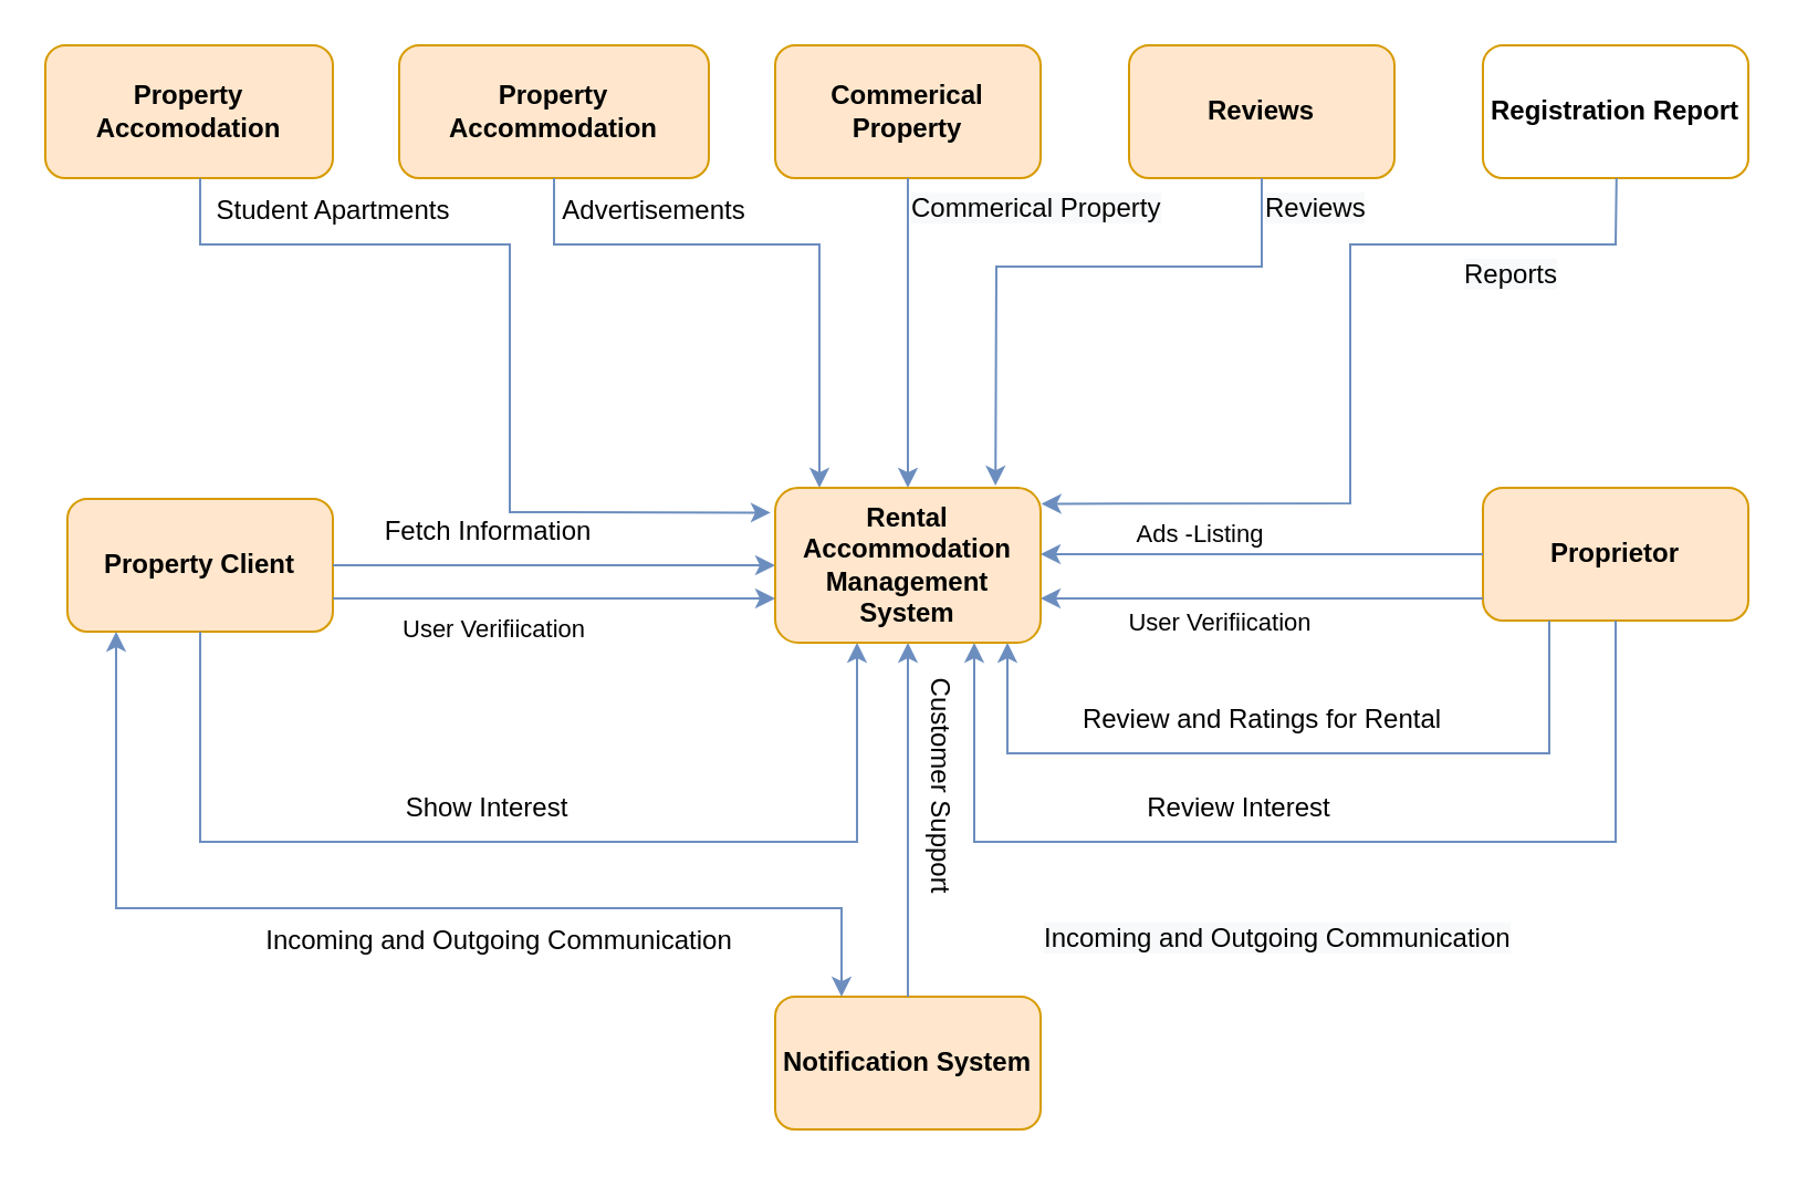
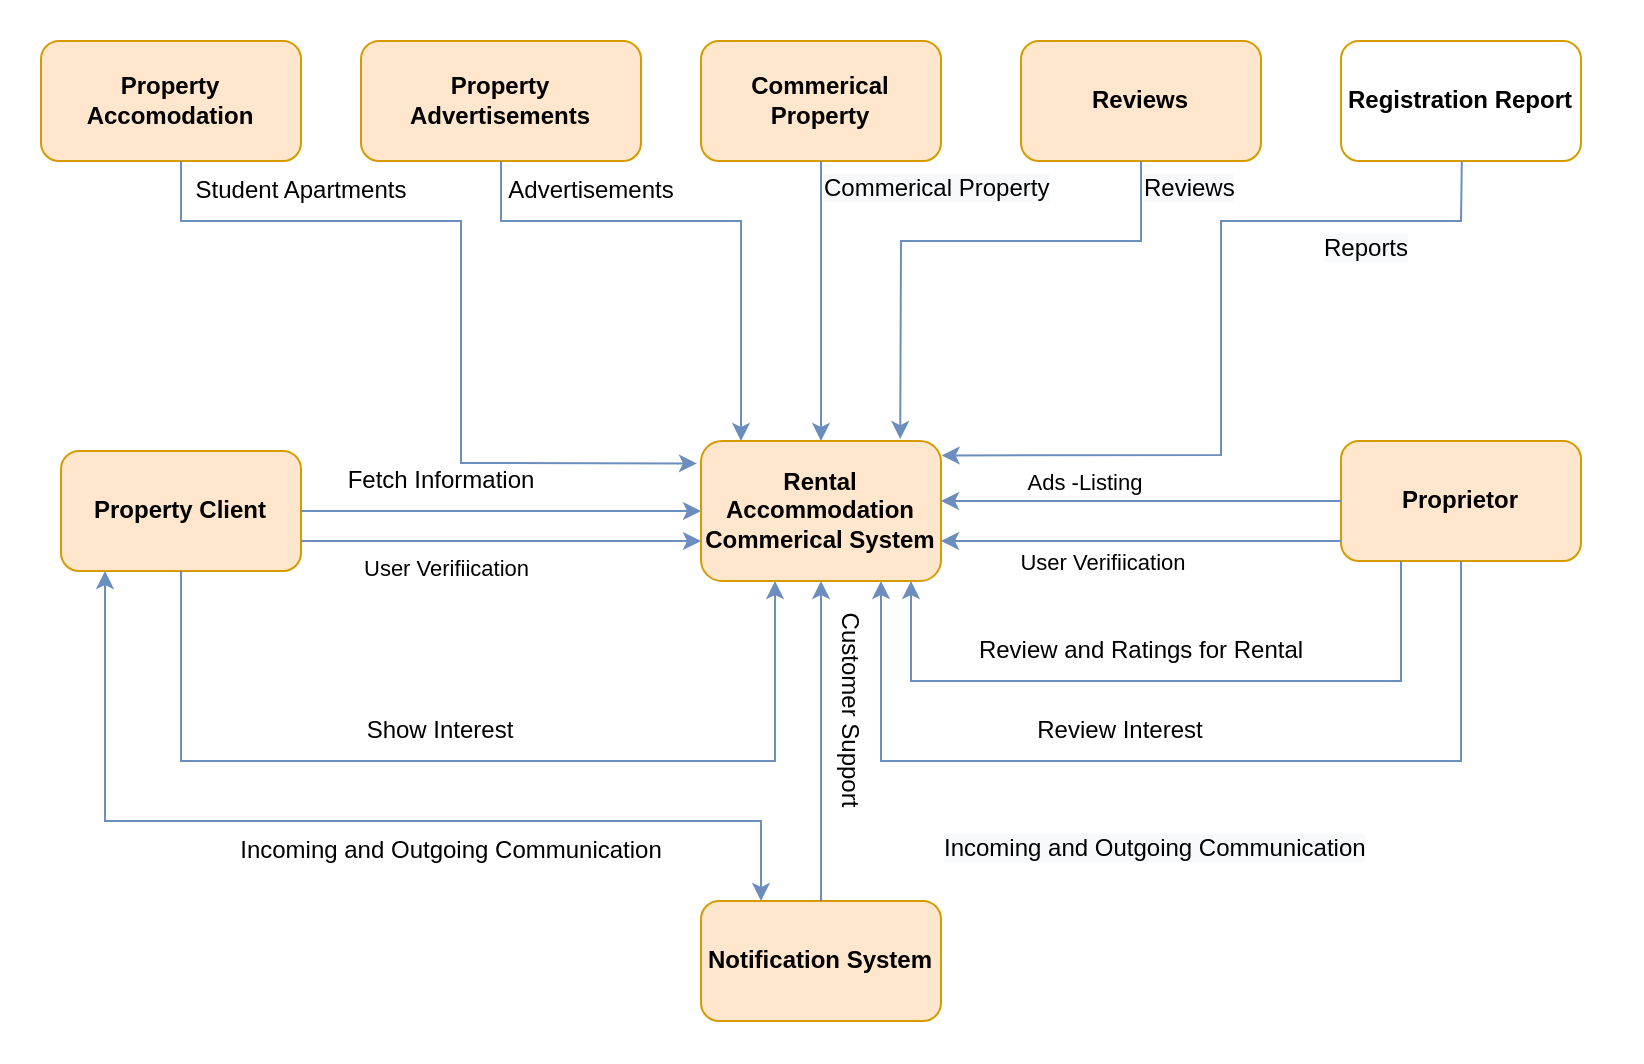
  <mxCell id="0" />
  <mxCell id="1" parent="0" />
  <mxCell id="2" value="&lt;b&gt;Property Accomodation&lt;/b&gt;" style="rounded=1;whiteSpace=wrap;html=1;fillColor=#ffe6cc;strokeColor=#d79b00;" parent="1" vertex="1"><mxGeometry x="20" y="20" width="130" height="60" as="geometry" /></mxCell>
- <mxCell id="3" value="&lt;b&gt;Property Accommodation&lt;/b&gt;" style="rounded=1;whiteSpace=wrap;html=1;fillColor=#ffe6cc;strokeColor=#d79b00;" parent="1" vertex="1"><mxGeometry x="180" y="20" width="140" height="60" as="geometry" /></mxCell>
+ <mxCell id="3" value="&lt;b&gt;Property Advertisements&lt;/b&gt;" style="rounded=1;whiteSpace=wrap;html=1;fillColor=#ffe6cc;strokeColor=#d79b00;" parent="1" vertex="1"><mxGeometry x="180" y="20" width="140" height="60" as="geometry" /></mxCell>
  <mxCell id="4" value="&lt;b&gt;Commerical Property&lt;/b&gt;" style="rounded=1;whiteSpace=wrap;html=1;fillColor=#ffe6cc;strokeColor=#d79b00;" parent="1" vertex="1"><mxGeometry x="350" y="20" width="120" height="60" as="geometry" /></mxCell>
  <mxCell id="5" value="&lt;b&gt;Reviews&lt;/b&gt;" style="rounded=1;whiteSpace=wrap;html=1;fillColor=#ffe6cc;strokeColor=#d79b00;" parent="1" vertex="1"><mxGeometry x="510" y="20" width="120" height="60" as="geometry" /></mxCell>
  <mxCell id="6" value="&lt;b&gt;Registration&amp;nbsp;Report&lt;/b&gt;" style="rounded=1;whiteSpace=wrap;html=1;fillColor=#ffffff;strokeColor=#d79b00;" parent="1" vertex="1"><mxGeometry x="670" y="20" width="120" height="60" as="geometry" /></mxCell>
  <mxCell id="7" value="&lt;b&gt;Property Client&lt;/b&gt;" style="rounded=1;whiteSpace=wrap;html=1;fillColor=#ffe6cc;strokeColor=#d79b00;" parent="1" vertex="1"><mxGeometry x="30" y="225" width="120" height="60" as="geometry" /></mxCell>
  <mxCell id="8" value="&lt;b&gt;Proprietor&lt;/b&gt;" style="rounded=1;whiteSpace=wrap;html=1;fillColor=#ffe6cc;strokeColor=#d79b00;" parent="1" vertex="1"><mxGeometry x="670" y="220" width="120" height="60" as="geometry" /></mxCell>
  <mxCell id="9" value="&lt;b&gt;Notification System&lt;/b&gt;" style="rounded=1;whiteSpace=wrap;html=1;fillColor=#ffe6cc;strokeColor=#d79b00;" parent="1" vertex="1"><mxGeometry x="350" y="450" width="120" height="60" as="geometry" /></mxCell>
  <mxCell id="10" value="" style="endArrow=classic;html=1;rounded=0;entryX=-0.017;entryY=0.16;entryDx=0;entryDy=0;entryPerimeter=0;fillColor=#dae8fc;strokeColor=#6c8ebf;" parent="1" target="23" edge="1"><mxGeometry width="50" height="50" relative="1" as="geometry"><mxPoint x="90" y="80" as="sourcePoint" /><mxPoint x="350" y="237.5" as="targetPoint" /><Array as="points"><mxPoint x="90" y="110" /><mxPoint x="230" y="110" /><mxPoint x="230" y="170" /><mxPoint x="230" y="231" /></Array></mxGeometry></mxCell>
  <mxCell id="11" value="" style="endArrow=classic;html=1;rounded=0;fillColor=#dae8fc;strokeColor=#6c8ebf;" parent="1" edge="1"><mxGeometry width="50" height="50" relative="1" as="geometry"><mxPoint x="250" y="80" as="sourcePoint" /><mxPoint x="370" y="220" as="targetPoint" /><Array as="points"><mxPoint x="250" y="110" /><mxPoint x="280" y="110" /><mxPoint x="370" y="110" /></Array></mxGeometry></mxCell>
  <mxCell id="12" value="" style="endArrow=classic;html=1;rounded=0;entryX=0.83;entryY=-0.014;entryDx=0;entryDy=0;entryPerimeter=0;fillColor=#dae8fc;strokeColor=#6c8ebf;" parent="1" edge="1"><mxGeometry width="50" height="50" relative="1" as="geometry"><mxPoint x="570" y="80" as="sourcePoint" /><mxPoint x="449.6" y="219.02" as="targetPoint" /><Array as="points"><mxPoint x="570" y="120" /><mxPoint x="450" y="120" /></Array></mxGeometry></mxCell>
  <mxCell id="13" value="" style="endArrow=classic;html=1;rounded=0;entryX=1.003;entryY=0.103;entryDx=0;entryDy=0;entryPerimeter=0;fillColor=#dae8fc;strokeColor=#6c8ebf;" parent="1" target="23" edge="1"><mxGeometry width="50" height="50" relative="1" as="geometry"><mxPoint x="730.4" y="80" as="sourcePoint" /><mxPoint x="470" y="237.5" as="targetPoint" /><Array as="points"><mxPoint x="730" y="110" /><mxPoint x="610" y="110" /><mxPoint x="610" y="227" /></Array></mxGeometry></mxCell>
  <mxCell id="14" value="" style="endArrow=classic;html=1;rounded=0;exitX=0.5;exitY=1;exitDx=0;exitDy=0;entryX=0.5;entryY=0;entryDx=0;entryDy=0;fillColor=#dae8fc;strokeColor=#6c8ebf;" parent="1" source="4" edge="1"><mxGeometry width="50" height="50" relative="1" as="geometry"><mxPoint x="520.4" y="80" as="sourcePoint" /><mxPoint x="410" y="220" as="targetPoint" /><Array as="points" /></mxGeometry></mxCell>
  <mxCell id="15" value="" style="endArrow=classic;html=1;rounded=0;elbow=vertical;exitX=1;exitY=0.5;exitDx=0;exitDy=0;entryX=0;entryY=0.5;entryDx=0;entryDy=0;fillColor=#dae8fc;strokeColor=#6c8ebf;" parent="1" source="7" edge="1"><mxGeometry width="50" height="50" relative="1" as="geometry"><mxPoint x="300" y="300" as="sourcePoint" /><mxPoint x="350" y="255" as="targetPoint" /></mxGeometry></mxCell>
  <mxCell id="16" value="" style="endArrow=classic;html=1;rounded=0;elbow=vertical;entryX=1;entryY=0.75;entryDx=0;entryDy=0;fillColor=#dae8fc;strokeColor=#6c8ebf;" parent="1" edge="1"><mxGeometry width="50" height="50" relative="1" as="geometry"><mxPoint x="670" y="270" as="sourcePoint" /><mxPoint x="470" y="270" as="targetPoint" /></mxGeometry></mxCell>
  <mxCell id="17" value="&lt;span&gt;User Verifiication&lt;/span&gt;" style="edgeLabel;html=1;align=center;verticalAlign=middle;resizable=0;points=[];fontStyle=0" vertex="1" connectable="0" parent="16"><mxGeometry x="0.502" y="9" relative="1" as="geometry"><mxPoint x="30" y="1" as="offset" /></mxGeometry></mxCell>
  <mxCell id="18" value="" style="endArrow=classic;html=1;rounded=0;exitX=0.5;exitY=0;exitDx=0;exitDy=0;entryX=0.5;entryY=1;entryDx=0;entryDy=0;fillColor=#dae8fc;strokeColor=#6c8ebf;" parent="1" source="9" edge="1"><mxGeometry width="50" height="50" relative="1" as="geometry"><mxPoint x="420" y="90" as="sourcePoint" /><mxPoint x="410" y="290" as="targetPoint" /><Array as="points" /></mxGeometry></mxCell>
  <mxCell id="19" value="" style="endArrow=classic;html=1;rounded=0;elbow=vertical;exitX=0.5;exitY=1;exitDx=0;exitDy=0;fillColor=#dae8fc;strokeColor=#6c8ebf;" parent="1" source="7" edge="1"><mxGeometry width="50" height="50" relative="1" as="geometry"><mxPoint x="100" y="290" as="sourcePoint" /><mxPoint x="387" y="290" as="targetPoint" /><Array as="points"><mxPoint x="90" y="380" /><mxPoint x="387" y="380" /></Array></mxGeometry></mxCell>
  <mxCell id="20" value="" style="endArrow=classic;startArrow=classic;html=1;exitX=0.25;exitY=0;exitDx=0;exitDy=0;edgeStyle=orthogonalEdgeStyle;fillColor=#dae8fc;strokeColor=#6c8ebf;rounded=0;" parent="1" source="9" edge="1" target="7"><mxGeometry width="50" height="50" relative="1" as="geometry"><mxPoint x="340" y="480" as="sourcePoint" /><mxPoint x="50" y="420" as="targetPoint" /><Array as="points"><mxPoint x="380" y="410" /><mxPoint x="52" y="410" /></Array></mxGeometry></mxCell>
  <mxCell id="21" value="" style="endArrow=classic;html=1;rounded=0;elbow=vertical;exitX=0.5;exitY=1;exitDx=0;exitDy=0;entryX=0.75;entryY=1;entryDx=0;entryDy=0;fillColor=#dae8fc;strokeColor=#6c8ebf;" parent="1" source="8" edge="1"><mxGeometry width="50" height="50" relative="1" as="geometry"><mxPoint x="100" y="295" as="sourcePoint" /><mxPoint x="440" y="290" as="targetPoint" /><Array as="points"><mxPoint x="730" y="380" /><mxPoint x="440" y="380" /></Array></mxGeometry></mxCell>
  <mxCell id="22" value="" style="endArrow=classic;html=1;rounded=0;elbow=vertical;exitX=0.25;exitY=1;exitDx=0;exitDy=0;fillColor=#dae8fc;strokeColor=#6c8ebf;" parent="1" source="8" edge="1"><mxGeometry width="50" height="50" relative="1" as="geometry"><mxPoint x="740" y="290" as="sourcePoint" /><mxPoint x="455" y="290" as="targetPoint" /><Array as="points"><mxPoint x="700" y="340" /><mxPoint x="455" y="340" /></Array></mxGeometry></mxCell>
- <mxCell id="23" value="&lt;b&gt;Rental Accommodation&lt;br&gt;Management System&lt;/b&gt;" style="rounded=1;whiteSpace=wrap;html=1;fillColor=#ffe6cc;strokeColor=#d79b00;" vertex="1" parent="1"><mxGeometry x="350" y="220" width="120" height="70" as="geometry" /></mxCell>
+ <mxCell id="23" value="&lt;b&gt;Rental Accommodation&lt;br&gt;Commerical System&lt;/b&gt;" style="rounded=1;whiteSpace=wrap;html=1;fillColor=#ffe6cc;strokeColor=#d79b00;" vertex="1" parent="1"><mxGeometry x="350" y="220" width="120" height="70" as="geometry" /></mxCell>
  <mxCell id="24" value="Student Apartments" style="text;html=1;align=center;verticalAlign=middle;resizable=0;points=[];autosize=1;strokeColor=none;fillColor=none;" vertex="1" parent="1"><mxGeometry x="85" y="80" width="130" height="30" as="geometry" /></mxCell>
  <mxCell id="25" value="&lt;span style=&quot;color: rgb(0, 0, 0); font-family: Helvetica; font-size: 12px; font-style: normal; font-variant-ligatures: normal; font-variant-caps: normal; font-weight: 400; letter-spacing: normal; orphans: 2; text-align: center; text-indent: 0px; text-transform: none; widows: 2; word-spacing: 0px; -webkit-text-stroke-width: 0px; background-color: rgb(248, 249, 250); text-decoration-thickness: initial; text-decoration-style: initial; text-decoration-color: initial; float: none; display: inline !important;&quot;&gt;Commerical Property&lt;/span&gt;" style="text;whiteSpace=wrap;html=1;" vertex="1" parent="1"><mxGeometry x="410" y="80" width="150" height="40" as="geometry" /></mxCell>
  <mxCell id="26" value="Advertisements" style="text;html=1;align=center;verticalAlign=middle;resizable=0;points=[];autosize=1;strokeColor=none;fillColor=none;" vertex="1" parent="1"><mxGeometry x="240" y="80" width="110" height="30" as="geometry" /></mxCell>
  <mxCell id="27" value="&lt;span style=&quot;color: rgb(0, 0, 0); font-family: Helvetica; font-size: 12px; font-style: normal; font-variant-ligatures: normal; font-variant-caps: normal; font-weight: 400; letter-spacing: normal; orphans: 2; text-align: center; text-indent: 0px; text-transform: none; widows: 2; word-spacing: 0px; -webkit-text-stroke-width: 0px; background-color: rgb(248, 249, 250); text-decoration-thickness: initial; text-decoration-style: initial; text-decoration-color: initial; float: none; display: inline !important;&quot;&gt;Reviews&lt;/span&gt;" style="text;whiteSpace=wrap;html=1;" vertex="1" parent="1"><mxGeometry x="570" y="80" width="80" height="40" as="geometry" /></mxCell>
  <mxCell id="28" value="&lt;span style=&quot;color: rgb(0, 0, 0); font-family: Helvetica; font-size: 12px; font-style: normal; font-variant-ligatures: normal; font-variant-caps: normal; font-weight: 400; letter-spacing: normal; orphans: 2; text-align: center; text-indent: 0px; text-transform: none; widows: 2; word-spacing: 0px; -webkit-text-stroke-width: 0px; background-color: rgb(248, 249, 250); text-decoration-thickness: initial; text-decoration-style: initial; text-decoration-color: initial; float: none; display: inline !important;&quot;&gt;Reports&lt;/span&gt;" style="text;whiteSpace=wrap;html=1;" vertex="1" parent="1"><mxGeometry x="660" y="110" width="140" height="40" as="geometry" /></mxCell>
  <mxCell id="29" value="" style="endArrow=classic;html=1;rounded=0;elbow=vertical;exitX=0;exitY=0.5;exitDx=0;exitDy=0;fillColor=#dae8fc;strokeColor=#6c8ebf;" edge="1" parent="1" source="8"><mxGeometry width="50" height="50" relative="1" as="geometry"><mxPoint x="680" y="272" as="sourcePoint" /><mxPoint x="470" y="250" as="targetPoint" /><Array as="points"><mxPoint x="580" y="250" /></Array></mxGeometry></mxCell>
  <mxCell id="30" value="&lt;span style=&quot;font-weight: normal;&quot;&gt;Ads -Listing&lt;/span&gt;" style="edgeLabel;html=1;align=center;verticalAlign=middle;resizable=0;points=[];fontStyle=1" vertex="1" connectable="0" parent="29"><mxGeometry x="0.292" y="-7" relative="1" as="geometry"><mxPoint y="-3" as="offset" /></mxGeometry></mxCell>
  <mxCell id="31" value="Fetch Information" style="text;html=1;align=center;verticalAlign=middle;resizable=0;points=[];autosize=1;strokeColor=none;fillColor=none;" vertex="1" parent="1"><mxGeometry x="160" y="225" width="120" height="30" as="geometry" /></mxCell>
  <mxCell id="32" value="" style="endArrow=classic;html=1;rounded=0;elbow=vertical;exitX=1;exitY=0.75;exitDx=0;exitDy=0;fillColor=#dae8fc;strokeColor=#6c8ebf;" edge="1" parent="1" source="7"><mxGeometry width="50" height="50" relative="1" as="geometry"><mxPoint x="160" y="265" as="sourcePoint" /><mxPoint x="350" y="270" as="targetPoint" /></mxGeometry></mxCell>
  <mxCell id="33" value="&lt;span style=&quot;color: rgb(0, 0, 0); font-family: Helvetica; font-size: 11px; font-style: normal; font-variant-ligatures: normal; font-variant-caps: normal; letter-spacing: normal; orphans: 2; text-align: center; text-indent: 0px; text-transform: none; widows: 2; word-spacing: 0px; -webkit-text-stroke-width: 0px; text-decoration-thickness: initial; text-decoration-style: initial; text-decoration-color: initial;&quot;&gt;User Verifiication&lt;/span&gt;" style="text;whiteSpace=wrap;html=1;" vertex="1" parent="1"><mxGeometry x="180" y="270" width="120" height="40" as="geometry" /></mxCell>
  <mxCell id="34" value="Show Interest" style="text;html=1;strokeColor=none;fillColor=none;align=center;verticalAlign=middle;whiteSpace=wrap;rounded=0;" vertex="1" parent="1"><mxGeometry x="170" y="360" width="100" height="10" as="geometry" /></mxCell>
  <mxCell id="35" value="Review Interest" style="text;html=1;strokeColor=none;fillColor=none;align=center;verticalAlign=middle;whiteSpace=wrap;rounded=0;" vertex="1" parent="1"><mxGeometry x="510" y="360" width="100" height="10" as="geometry" /></mxCell>
  <mxCell id="36" value="Review and Ratings for Rental" style="text;html=1;align=center;verticalAlign=middle;resizable=0;points=[];autosize=1;strokeColor=none;fillColor=none;" vertex="1" parent="1"><mxGeometry x="475" y="310" width="190" height="30" as="geometry" /></mxCell>
  <mxCell id="37" value="Incoming and Outgoing Communication" style="text;html=1;align=center;verticalAlign=middle;resizable=0;points=[];autosize=1;strokeColor=none;fillColor=none;" vertex="1" parent="1"><mxGeometry x="110" y="410" width="230" height="30" as="geometry" /></mxCell>
  <mxCell id="38" value="&lt;span style=&quot;color: rgb(0, 0, 0); font-family: Helvetica; font-size: 12px; font-style: normal; font-variant-ligatures: normal; font-variant-caps: normal; letter-spacing: normal; orphans: 2; text-align: center; text-indent: 0px; text-transform: none; widows: 2; word-spacing: 0px; -webkit-text-stroke-width: 0px; background-color: rgb(248, 249, 250); text-decoration-thickness: initial; text-decoration-style: initial; text-decoration-color: initial;&quot;&gt;Incoming and Outgoing Communication&lt;/span&gt;" style="text;whiteSpace=wrap;html=1;" vertex="1" parent="1"><mxGeometry x="470" y="410" width="260" height="40" as="geometry" /></mxCell>
  <mxCell id="39" value="Customer Support" style="text;html=1;strokeColor=none;fillColor=none;align=center;verticalAlign=middle;whiteSpace=wrap;rounded=0;rotation=90;" vertex="1" parent="1"><mxGeometry x="360" y="350" width="130" height="10" as="geometry" /></mxCell>
